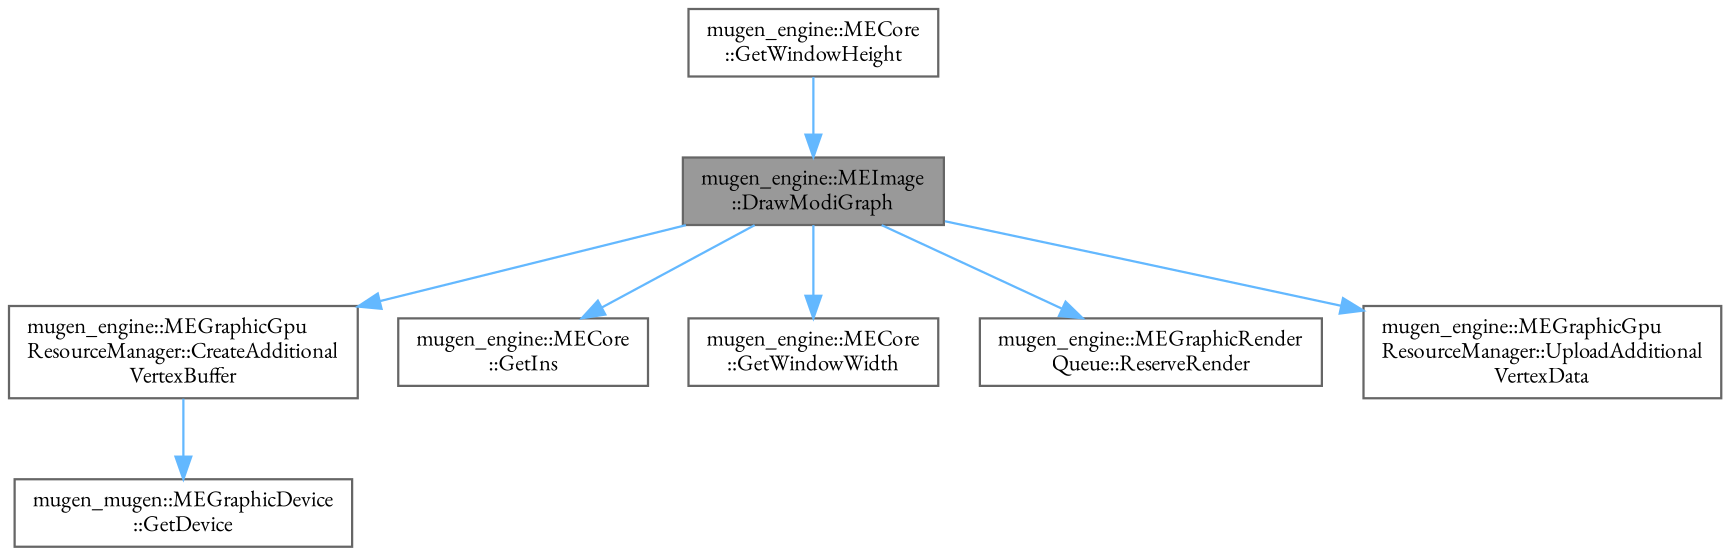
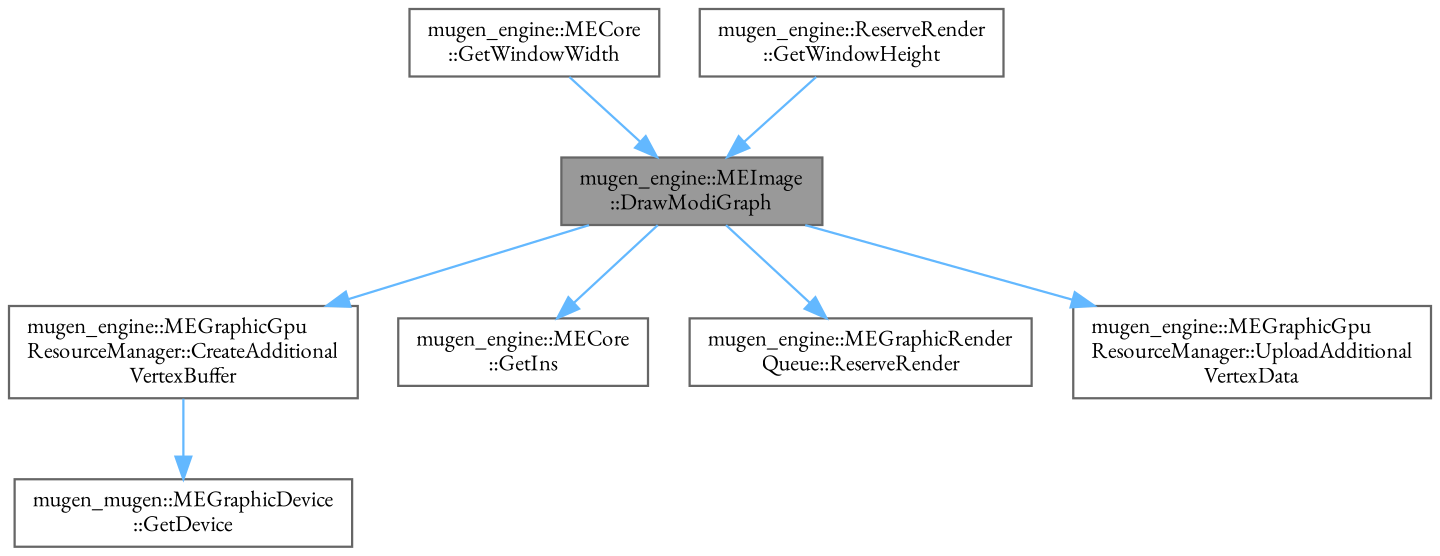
  digraph {
    fontname="EB Garamond"
    rankdir=TB
    node [color=grey40 fillcolor=white fontname="EB Garamond" fontsize=10 shape=box style=filled]
    edge [color=steelblue1 fontname="EB Garamond" fontsize=10 labelfontname=Helvetica labelfontsize=10 style=solid]
    n1 [color=gray40 fillcolor=grey60 fontcolor=black height=0.2 label="mugen_engine::MEImage\l::DrawModiGraph" width=0.4]
    n2 [height=0.2 label="mugen_engine::MEGraphicGpu\lResourceManager::CreateAdditional\lVertexBuffer" width=0.4]
    n3 [height=0.2 label="mugen_engine::MECore\l::GetIns" width=0.4]
    n4 [height=0.2 label="mugen_engine::MECore\l::GetWindowWidth" width=0.4]
    n5 [height=0.2 label="mugen_engine::MEGraphicRender\lQueue::ReserveRender" width=0.4]
    n6 [height=0.2 label="mugen_engine::MEGraphicGpu\lResourceManager::UploadAdditional\lVertexData" width=0.4]
    n7 [height=0.2 label="mugen_mugen::MEGraphicDevice\l::GetDevice" width=0.4]
-   n8 [height=0.2 label="mugen_engine::MECore\l::GetWindowHeight" width=0.4]
+   n8 [height=0.2 label="mugen_engine::ReserveRender\l::GetWindowHeight" width=0.4]
    n1 -> n2
    n1 -> n3
-   n1 -> n4
+   n4 -> n1
    n1 -> n5
    n1 -> n6
    n2 -> n7
    n8 -> n1
  }
